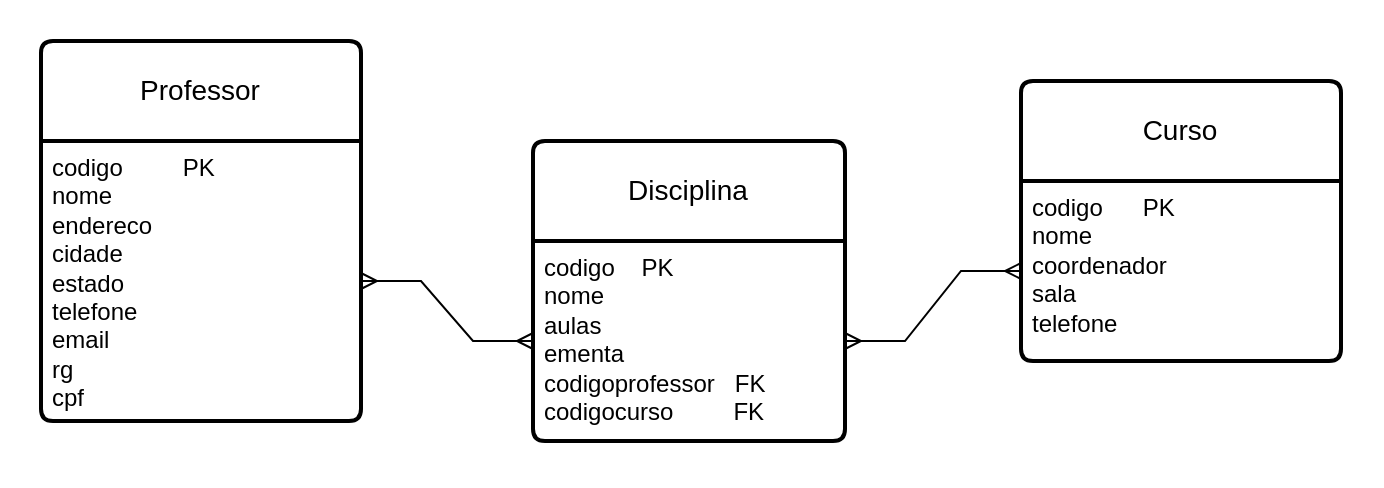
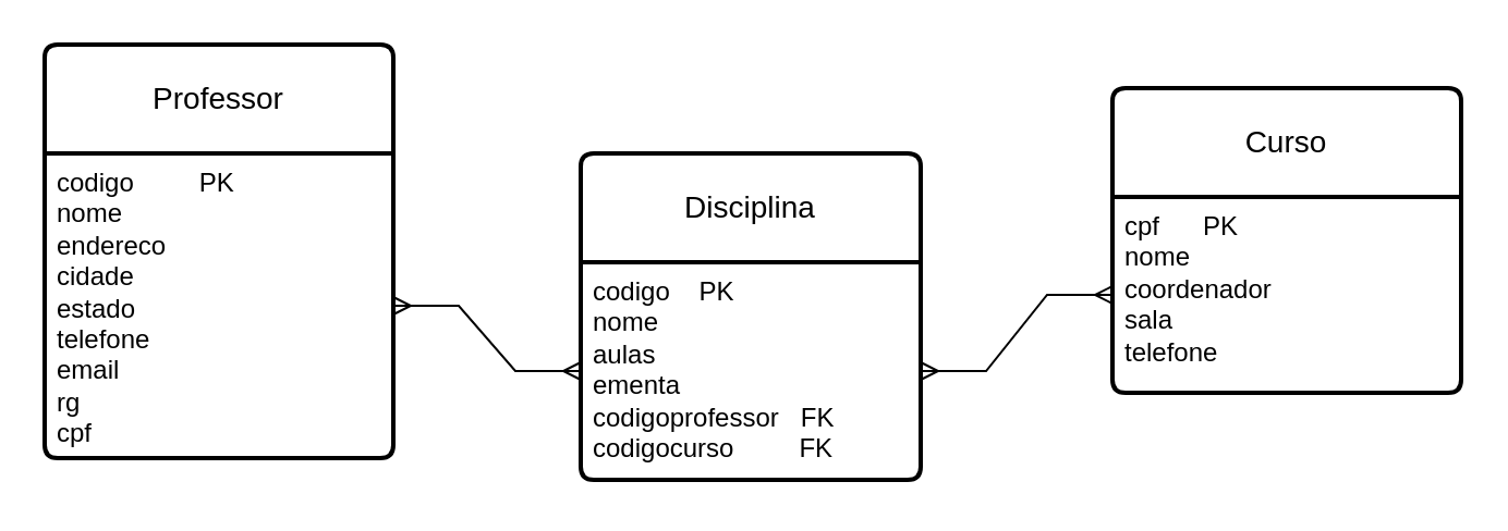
  <mxCell id="0" />
  <mxCell id="1" parent="0" />
  <mxCell id="2" value="Professor" style="swimlane;childLayout=stackLayout;horizontal=1;startSize=50;horizontalStack=0;rounded=1;fontSize=14;fontStyle=0;strokeWidth=2;resizeParent=0;resizeLast=1;shadow=0;dashed=0;align=center;arcSize=4;whiteSpace=wrap;html=1;" vertex="1" parent="1"><mxGeometry x="20" y="20" width="160" height="190" as="geometry"><mxRectangle x="50" y="70" width="100" height="50" as="alternateBounds" /></mxGeometry></mxCell>
  <mxCell id="3" value="codigo&amp;nbsp; &amp;nbsp; &amp;nbsp; &amp;nbsp; &amp;nbsp;PK&amp;nbsp; &amp;nbsp; &amp;nbsp;&lt;div&gt;&lt;span style=&quot;background-color: initial;&quot;&gt;nome&lt;/span&gt;&lt;div&gt;endereco&lt;/div&gt;&lt;div&gt;cidade&lt;/div&gt;&lt;div&gt;estado&lt;/div&gt;&lt;div&gt;telefone&lt;/div&gt;&lt;div&gt;email&lt;/div&gt;&lt;div&gt;rg&lt;/div&gt;&lt;div&gt;cpf&lt;/div&gt;&lt;div&gt;&lt;br&gt;&lt;/div&gt;&lt;/div&gt;" style="align=left;strokeColor=none;fillColor=none;spacingLeft=4;fontSize=12;verticalAlign=top;resizable=0;rotatable=0;part=1;html=1;" vertex="1" parent="2"><mxGeometry y="50" width="160" height="140" as="geometry" /></mxCell>
  <mxCell id="4" value="Disciplina" style="swimlane;childLayout=stackLayout;horizontal=1;startSize=50;horizontalStack=0;rounded=1;fontSize=14;fontStyle=0;strokeWidth=2;resizeParent=0;resizeLast=1;shadow=0;dashed=0;align=center;arcSize=4;whiteSpace=wrap;html=1;" vertex="1" parent="1"><mxGeometry x="266" y="70" width="156" height="150" as="geometry"><mxRectangle x="336" y="130" width="100" height="50" as="alternateBounds" /></mxGeometry></mxCell>
  <mxCell id="5" value="codigo&amp;nbsp; &amp;nbsp; PK&amp;nbsp; &amp;nbsp;&lt;div&gt;&lt;div&gt;nome&lt;/div&gt;&lt;div&gt;aulas&lt;/div&gt;&lt;div&gt;ementa&lt;/div&gt;&lt;div&gt;codigoprofessor&amp;nbsp; &amp;nbsp;FK&lt;/div&gt;&lt;div&gt;codigocurso&amp;nbsp; &amp;nbsp; &amp;nbsp; &amp;nbsp; &amp;nbsp;FK&lt;/div&gt;&lt;div&gt;&lt;br&gt;&lt;/div&gt;&lt;div&gt;&lt;br&gt;&lt;/div&gt;&lt;/div&gt;" style="align=left;strokeColor=none;fillColor=none;spacingLeft=4;fontSize=12;verticalAlign=top;resizable=0;rotatable=0;part=1;html=1;" vertex="1" parent="4"><mxGeometry y="50" width="156" height="100" as="geometry" /></mxCell>
  <mxCell id="6" value="Curso" style="swimlane;childLayout=stackLayout;horizontal=1;startSize=50;horizontalStack=0;rounded=1;fontSize=14;fontStyle=0;strokeWidth=2;resizeParent=0;resizeLast=1;shadow=0;dashed=0;align=center;arcSize=4;whiteSpace=wrap;html=1;" vertex="1" parent="1"><mxGeometry x="510" y="40" width="160" height="140" as="geometry"><mxRectangle x="600" y="120" width="80" height="50" as="alternateBounds" /></mxGeometry></mxCell>
- <mxCell id="7" value="&lt;div&gt;&lt;div&gt;codigo&amp;nbsp; &amp;nbsp; &amp;nbsp; PK&lt;/div&gt;&lt;/div&gt;&lt;div&gt;nome&lt;/div&gt;&lt;div&gt;coordenador&lt;/div&gt;&lt;div&gt;sala&lt;/div&gt;&lt;div&gt;telefone&lt;/div&gt;" style="align=left;strokeColor=none;fillColor=none;spacingLeft=4;fontSize=12;verticalAlign=top;resizable=0;rotatable=0;part=1;html=1;" vertex="1" parent="6"><mxGeometry y="50" width="160" height="90" as="geometry" /></mxCell>
+ <mxCell id="7" value="&lt;div&gt;&lt;div&gt;cpf&amp;nbsp; &amp;nbsp; &amp;nbsp; PK&lt;/div&gt;&lt;/div&gt;&lt;div&gt;nome&lt;/div&gt;&lt;div&gt;coordenador&lt;/div&gt;&lt;div&gt;sala&lt;/div&gt;&lt;div&gt;telefone&lt;/div&gt;" style="align=left;strokeColor=none;fillColor=none;spacingLeft=4;fontSize=12;verticalAlign=top;resizable=0;rotatable=0;part=1;html=1;" vertex="1" parent="6"><mxGeometry y="50" width="160" height="90" as="geometry" /></mxCell>
  <mxCell id="8" value="" style="edgeStyle=entityRelationEdgeStyle;fontSize=12;html=1;endArrow=ERmany;startArrow=ERmany;rounded=0;" edge="1" parent="1" source="3" target="5"><mxGeometry width="100" height="100" relative="1" as="geometry"><mxPoint x="160" y="190" as="sourcePoint" /><mxPoint x="260" y="90" as="targetPoint" /></mxGeometry></mxCell>
  <mxCell id="9" value="" style="edgeStyle=entityRelationEdgeStyle;fontSize=12;html=1;endArrow=ERmany;startArrow=ERmany;rounded=0;" edge="1" parent="1" source="5" target="7"><mxGeometry width="100" height="100" relative="1" as="geometry"><mxPoint x="460" y="165" as="sourcePoint" /><mxPoint x="560" y="65" as="targetPoint" /></mxGeometry></mxCell>
